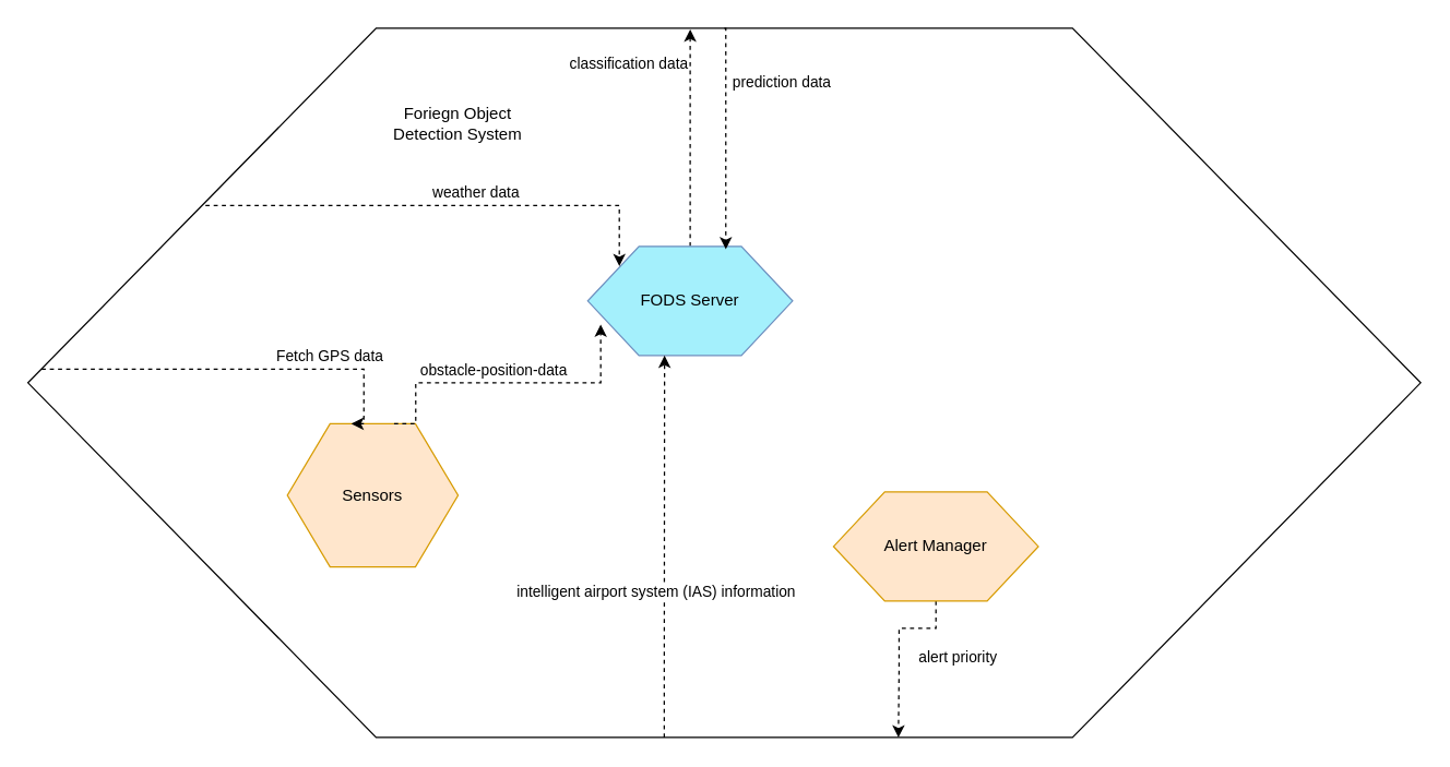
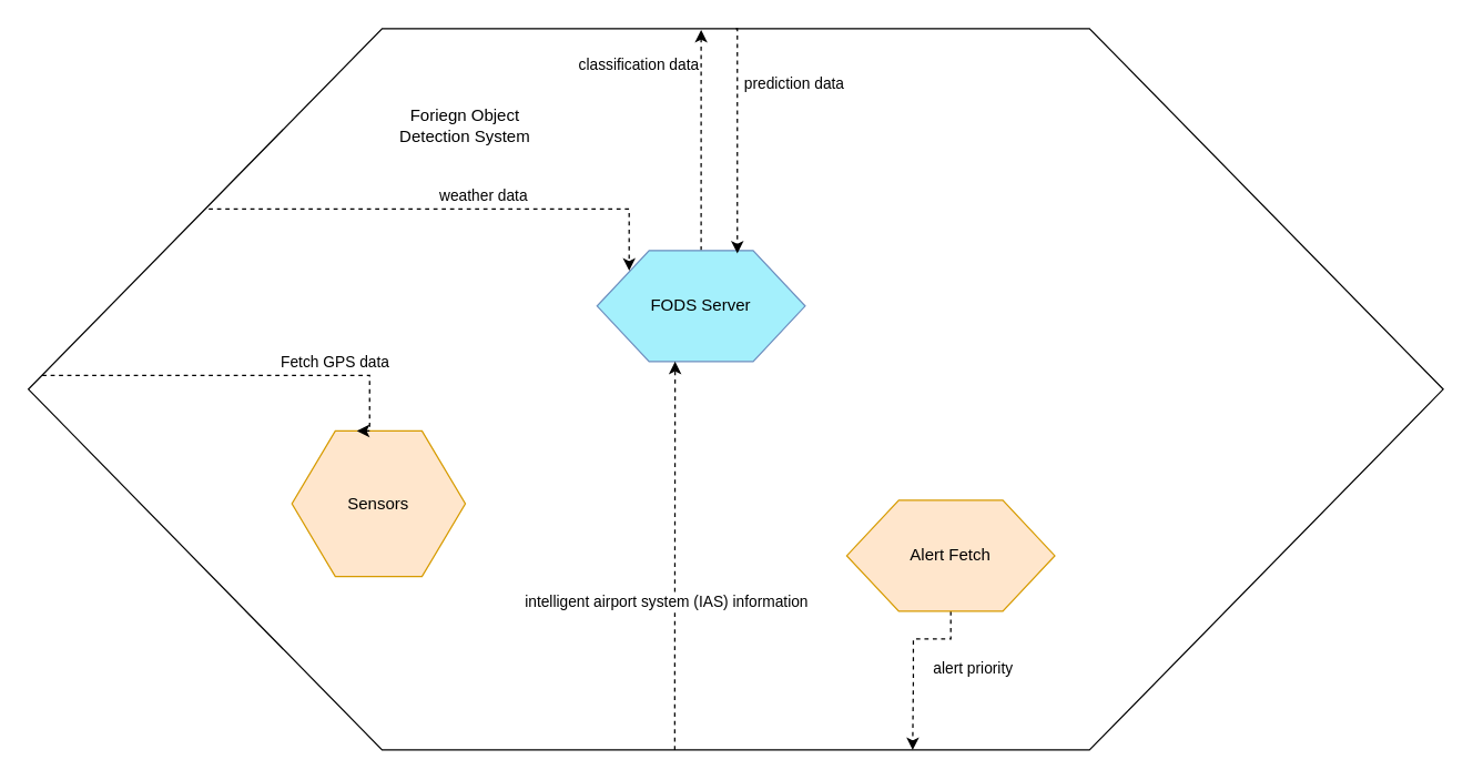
  <mxCell id="0" />
  <mxCell id="1" parent="0" />
  <mxCell id="2" value="" style="shape=hexagon;perimeter=hexagonPerimeter2;whiteSpace=wrap;html=1;size=0.25;fillColor=#FFFFFF;fontColor=#000000;strokeColor=#000000;" vertex="1" parent="1"><mxGeometry x="20" y="20" width="1020" height="520" as="geometry" /></mxCell>
  <mxCell id="3" style="edgeStyle=orthogonalEdgeStyle;rounded=0;orthogonalLoop=1;jettySize=auto;html=1;exitX=0.5;exitY=0;exitDx=0;exitDy=0;dashed=1;" edge="1" parent="1" source="5"><mxGeometry relative="1" as="geometry"><mxPoint x="505" y="21" as="targetPoint" /><Array as="points"><mxPoint x="505" y="20" /></Array></mxGeometry></mxCell>
  <mxCell id="4" value="classification data" style="edgeLabel;html=1;align=center;verticalAlign=middle;resizable=0;points=[];" vertex="1" connectable="0" parent="3"><mxGeometry x="0.546" y="-2" relative="1" as="geometry"><mxPoint x="-48" y="-11" as="offset" /></mxGeometry></mxCell>
  <mxCell id="5" value="FODS Server" style="shape=hexagon;perimeter=hexagonPerimeter2;whiteSpace=wrap;html=1;size=0.25;fillColor=#A4F0FC;strokeColor=#6c8ebf;fontColor=#000000;" vertex="1" parent="1"><mxGeometry x="430" y="180" width="150" height="80" as="geometry" /></mxCell>
  <mxCell id="6" value="&lt;span style=&quot;&quot;&gt;Foriegn Object&lt;/span&gt;&lt;div style=&quot;&quot;&gt;Detection System&lt;/div&gt;" style="text;html=1;align=center;verticalAlign=middle;whiteSpace=wrap;rounded=0;fontColor=#000000;" vertex="1" parent="1"><mxGeometry x="220" y="75" width="230" height="30" as="geometry" /></mxCell>
  <mxCell id="7" value="Sensors" style="shape=hexagon;perimeter=hexagonPerimeter2;whiteSpace=wrap;html=1;size=0.25;fillColor=#ffe6cc;strokeColor=#d79b00;fontColor=#000000;" vertex="1" parent="1"><mxGeometry x="210" y="310" width="125" height="105" as="geometry" /></mxCell>
  <mxCell id="8" style="edgeStyle=orthogonalEdgeStyle;rounded=0;orthogonalLoop=1;jettySize=auto;html=1;exitX=0.5;exitY=1;exitDx=0;exitDy=0;entryX=0.625;entryY=1;entryDx=0;entryDy=0;dashed=1;" edge="1" parent="1" source="10" target="2"><mxGeometry relative="1" as="geometry"><Array as="points"><mxPoint x="685" y="460" /><mxPoint x="658" y="460" /><mxPoint x="658" y="490" /></Array></mxGeometry></mxCell>
  <mxCell id="9" value="alert priority" style="edgeLabel;html=1;align=center;verticalAlign=middle;resizable=0;points=[];" vertex="1" connectable="0" parent="8"><mxGeometry x="0.165" y="-1" relative="1" as="geometry"><mxPoint x="43" y="-7" as="offset" /></mxGeometry></mxCell>
- <mxCell id="10" value="Alert Manager" style="shape=hexagon;perimeter=hexagonPerimeter2;whiteSpace=wrap;html=1;size=0.25;fillColor=#ffe6cc;strokeColor=#d79b00;fontColor=#000000;" vertex="1" parent="1"><mxGeometry x="610" y="360" width="150" height="80" as="geometry" /></mxCell>
+ <mxCell id="10" value="Alert Fetch" style="shape=hexagon;perimeter=hexagonPerimeter2;whiteSpace=wrap;html=1;size=0.25;fillColor=#ffe6cc;strokeColor=#d79b00;fontColor=#000000;" vertex="1" parent="1"><mxGeometry x="610" y="360" width="150" height="80" as="geometry" /></mxCell>
  <mxCell id="11" style="edgeStyle=orthogonalEdgeStyle;rounded=0;orthogonalLoop=1;jettySize=auto;html=1;entryX=0.375;entryY=0;entryDx=0;entryDy=0;strokeColor=#000000;dashed=1;fontColor=#000000;" edge="1" parent="1" target="7"><mxGeometry relative="1" as="geometry"><Array as="points"><mxPoint x="266" y="270" /></Array><mxPoint x="30" y="270" as="sourcePoint" /></mxGeometry></mxCell>
  <mxCell id="12" value="Fetch GPS&lt;span style=&quot;background-color: initial;&quot;&gt;&amp;nbsp;data&lt;/span&gt;" style="edgeLabel;html=1;align=center;verticalAlign=middle;resizable=0;points=[];labelBackgroundColor=none;fontColor=#000000;" vertex="1" connectable="0" parent="11"><mxGeometry x="-0.11" y="2" relative="1" as="geometry"><mxPoint x="83" y="-8" as="offset" /></mxGeometry></mxCell>
  <mxCell id="13" style="edgeStyle=orthogonalEdgeStyle;rounded=0;orthogonalLoop=1;jettySize=auto;html=1;dashed=1;entryX=0.154;entryY=0.181;entryDx=0;entryDy=0;entryPerimeter=0;fontColor=#000000;" edge="1" parent="1" target="5"><mxGeometry relative="1" as="geometry"><mxPoint x="150" y="150" as="sourcePoint" /><Array as="points"><mxPoint x="453" y="150" /></Array></mxGeometry></mxCell>
  <mxCell id="14" value="weather data" style="edgeLabel;html=1;align=center;verticalAlign=middle;resizable=0;points=[];fontColor=#000000;" vertex="1" connectable="0" parent="13"><mxGeometry x="0.092" relative="1" as="geometry"><mxPoint x="7" y="-10" as="offset" /></mxGeometry></mxCell>
  <mxCell id="15" style="edgeStyle=orthogonalEdgeStyle;rounded=0;orthogonalLoop=1;jettySize=auto;html=1;entryX=0.375;entryY=1;entryDx=0;entryDy=0;dashed=1;" edge="1" parent="1" target="5"><mxGeometry relative="1" as="geometry"><Array as="points"><mxPoint x="486" y="500" /><mxPoint x="486" y="500" /></Array><mxPoint x="486" y="540" as="sourcePoint" /></mxGeometry></mxCell>
  <mxCell id="16" value="&lt;span style=&quot;color: rgb(0, 0, 0); font-family: Helvetica; font-size: 11px; font-style: normal; font-variant-ligatures: normal; font-variant-caps: normal; font-weight: 400; letter-spacing: normal; orphans: 2; text-align: center; text-indent: 0px; text-transform: none; widows: 2; word-spacing: 0px; -webkit-text-stroke-width: 0px; white-space: nowrap; background-color: rgb(255, 255, 255); text-decoration-thickness: initial; text-decoration-style: initial; text-decoration-color: initial; display: inline !important; float: none;&quot;&gt;intelligent airport system (IAS) information&lt;/span&gt;" style="edgeLabel;html=1;align=center;verticalAlign=middle;resizable=0;points=[];" vertex="1" connectable="0" parent="15"><mxGeometry x="-0.301" relative="1" as="geometry"><mxPoint x="-7" y="-10" as="offset" /></mxGeometry></mxCell>
- <mxCell id="17" style="edgeStyle=orthogonalEdgeStyle;rounded=0;orthogonalLoop=1;jettySize=auto;html=1;exitX=0.625;exitY=0;exitDx=0;exitDy=0;entryX=0.063;entryY=0.716;entryDx=0;entryDy=0;entryPerimeter=0;dashed=1;" edge="1" parent="1" source="7" target="5"><mxGeometry relative="1" as="geometry"><Array as="points"><mxPoint x="304" y="280" /><mxPoint x="440" y="280" /></Array></mxGeometry></mxCell>
- <mxCell id="18" value="obstacle-position-data" style="edgeLabel;html=1;align=center;verticalAlign=middle;resizable=0;points=[];" vertex="1" connectable="0" parent="17"><mxGeometry x="-0.28" y="-1" relative="1" as="geometry"><mxPoint x="21" y="-11" as="offset" /></mxGeometry></mxCell>
  <mxCell id="19" style="edgeStyle=orthogonalEdgeStyle;rounded=0;orthogonalLoop=1;jettySize=auto;html=1;entryX=0.674;entryY=0.026;entryDx=0;entryDy=0;entryPerimeter=0;dashed=1;startArrow=none;startFill=0;exitX=0.5;exitY=0;exitDx=0;exitDy=0;" edge="1" parent="1" source="2" target="5"><mxGeometry relative="1" as="geometry"><Array as="points"><mxPoint x="531" y="20" /></Array><mxPoint x="563" y="-50" as="sourcePoint" /></mxGeometry></mxCell>
  <mxCell id="20" value="prediction data" style="edgeLabel;html=1;align=center;verticalAlign=middle;resizable=0;points=[];" vertex="1" connectable="0" parent="19"><mxGeometry x="-0.418" y="-2" relative="1" as="geometry"><mxPoint x="42" y="-6" as="offset" /></mxGeometry></mxCell>
